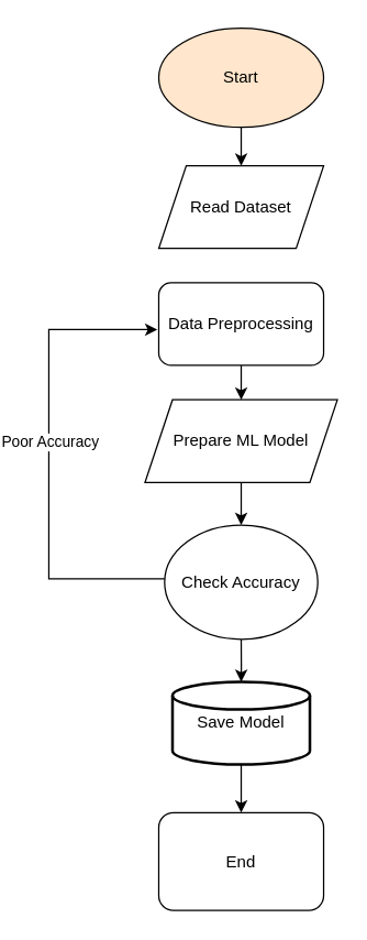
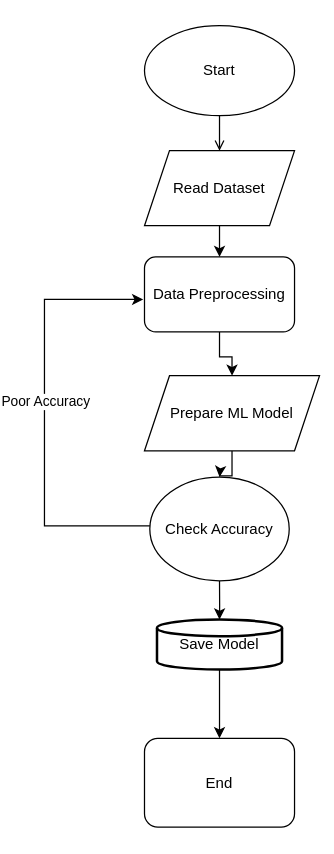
  <mxCell id="0" />
  <mxCell id="1" parent="0" />
- <mxCell id="2" value="" style="edgeStyle=orthogonalEdgeStyle;rounded=0;orthogonalLoop=1;jettySize=auto;html=1;" edge="1" parent="1" source="3" target="5"><mxGeometry relative="1" as="geometry" /></mxCell>
- <mxCell id="3" value="Start" style="ellipse;whiteSpace=wrap;html=1;fillColor=#ffe6cc;" vertex="1" parent="1"><mxGeometry x="100" y="20" width="120" height="72" as="geometry" /></mxCell>
+ <mxCell id="2" value="" style="edgeStyle=orthogonalEdgeStyle;rounded=0;orthogonalLoop=1;jettySize=auto;html=1;endArrow=open;" edge="1" parent="1" source="3" target="5"><mxGeometry relative="1" as="geometry" /></mxCell>
+ <mxCell id="3" value="Start" style="ellipse;whiteSpace=wrap;html=1;" vertex="1" parent="1"><mxGeometry x="100" y="20" width="120" height="72" as="geometry" /></mxCell>
+ <mxCell id="4" value="" style="edgeStyle=orthogonalEdgeStyle;rounded=0;orthogonalLoop=1;jettySize=auto;html=1;" edge="1" parent="1" source="5" target="7"><mxGeometry relative="1" as="geometry" /></mxCell>
  <mxCell id="5" value="Read Dataset" style="shape=parallelogram;perimeter=parallelogramPerimeter;whiteSpace=wrap;html=1;fixedSize=1;" vertex="1" parent="1"><mxGeometry x="100" y="120" width="120" height="60" as="geometry" /></mxCell>
  <mxCell id="6" value="" style="edgeStyle=orthogonalEdgeStyle;rounded=0;orthogonalLoop=1;jettySize=auto;html=1;" edge="1" parent="1" source="7" target="9"><mxGeometry relative="1" as="geometry" /></mxCell>
  <mxCell id="7" value="Data Preprocessing" style="rounded=1;whiteSpace=wrap;html=1;" vertex="1" parent="1"><mxGeometry x="100" y="205" width="120" height="60" as="geometry" /></mxCell>
  <mxCell id="8" value="" style="edgeStyle=orthogonalEdgeStyle;rounded=0;orthogonalLoop=1;jettySize=auto;html=1;" edge="1" parent="1" source="9" target="13"><mxGeometry relative="1" as="geometry" /></mxCell>
- <mxCell id="9" value="Prepare ML Model" style="shape=parallelogram;perimeter=parallelogramPerimeter;whiteSpace=wrap;html=1;fixedSize=1;" vertex="1" parent="1"><mxGeometry x="90" y="290" width="140" height="60" as="geometry" /></mxCell>
+ <mxCell id="9" value="Prepare ML Model" style="shape=parallelogram;perimeter=parallelogramPerimeter;whiteSpace=wrap;html=1;fixedSize=1;" vertex="1" parent="1"><mxGeometry x="100" y="300" width="140" height="60" as="geometry" /></mxCell>
  <mxCell id="10" value="" style="edgeStyle=orthogonalEdgeStyle;rounded=0;orthogonalLoop=1;jettySize=auto;html=1;" edge="1" parent="1" source="13"><mxGeometry relative="1" as="geometry"><mxPoint x="99" y="239" as="targetPoint" /><Array as="points"><mxPoint x="20" y="420" /><mxPoint x="20" y="239" /></Array></mxGeometry></mxCell>
  <mxCell id="11" value="Poor Accuracy" style="edgeLabel;html=1;align=center;verticalAlign=middle;resizable=0;points=[];" vertex="1" connectable="0" parent="10"><mxGeometry x="0.073" relative="1" as="geometry"><mxPoint y="1" as="offset" /></mxGeometry></mxCell>
  <mxCell id="12" value="" style="edgeStyle=orthogonalEdgeStyle;rounded=0;orthogonalLoop=1;jettySize=auto;html=1;" edge="1" parent="1" source="13" target="15"><mxGeometry relative="1" as="geometry" /></mxCell>
  <mxCell id="13" value="Check Accuracy" style="ellipse;whiteSpace=wrap;html=1;" vertex="1" parent="1"><mxGeometry x="104.25" y="381" width="111.5" height="83" as="geometry" /></mxCell>
  <mxCell id="14" value="" style="edgeStyle=orthogonalEdgeStyle;rounded=0;orthogonalLoop=1;jettySize=auto;html=1;" edge="1" parent="1" source="15" target="16"><mxGeometry relative="1" as="geometry" /></mxCell>
- <mxCell id="15" value="Save Model" style="strokeWidth=2;html=1;shape=mxgraph.flowchart.database;whiteSpace=wrap;" vertex="1" parent="1"><mxGeometry x="110" y="495" width="100" height="60" as="geometry" /></mxCell>
+ <mxCell id="15" value="Save Model" style="strokeWidth=2;html=1;shape=mxgraph.flowchart.database;whiteSpace=wrap;" vertex="1" parent="1"><mxGeometry x="110" y="495" width="100" height="40" as="geometry" /></mxCell>
  <mxCell id="16" value="End" style="whiteSpace=wrap;html=1;rounded=1;" vertex="1" parent="1"><mxGeometry x="100" y="590" width="120" height="71" as="geometry" /></mxCell>
